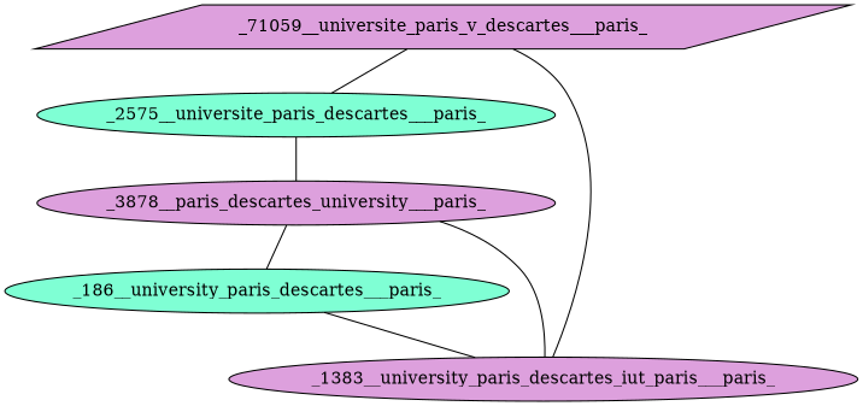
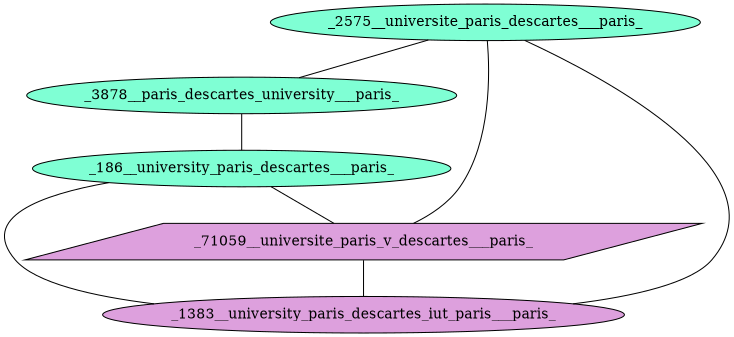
  graph {
    node [fillcolor=aquamarine shape=ellipse style=filled]
    _2575__universite_paris_descartes___paris_
-   _3878__paris_descartes_university___paris_ [fillcolor=plum]
+   _3878__paris_descartes_university___paris_
    _186__university_paris_descartes___paris_
    _71059__universite_paris_v_descartes___paris_ [fillcolor=plum shape=parallelogram]
    _1383__university_paris_descartes_iut_paris___paris_ [fillcolor=plum]
    _2575__universite_paris_descartes___paris_ -- _3878__paris_descartes_university___paris_
    _3878__paris_descartes_university___paris_ -- _186__university_paris_descartes___paris_
+   _186__university_paris_descartes___paris_ -- _71059__universite_paris_v_descartes___paris_
    _186__university_paris_descartes___paris_ -- _1383__university_paris_descartes_iut_paris___paris_
    _71059__universite_paris_v_descartes___paris_ -- _2575__universite_paris_descartes___paris_
    _71059__universite_paris_v_descartes___paris_ -- _1383__university_paris_descartes_iut_paris___paris_
-   _1383__university_paris_descartes_iut_paris___paris_ -- _3878__paris_descartes_university___paris_
+   _1383__university_paris_descartes_iut_paris___paris_ -- _2575__universite_paris_descartes___paris_
  }
